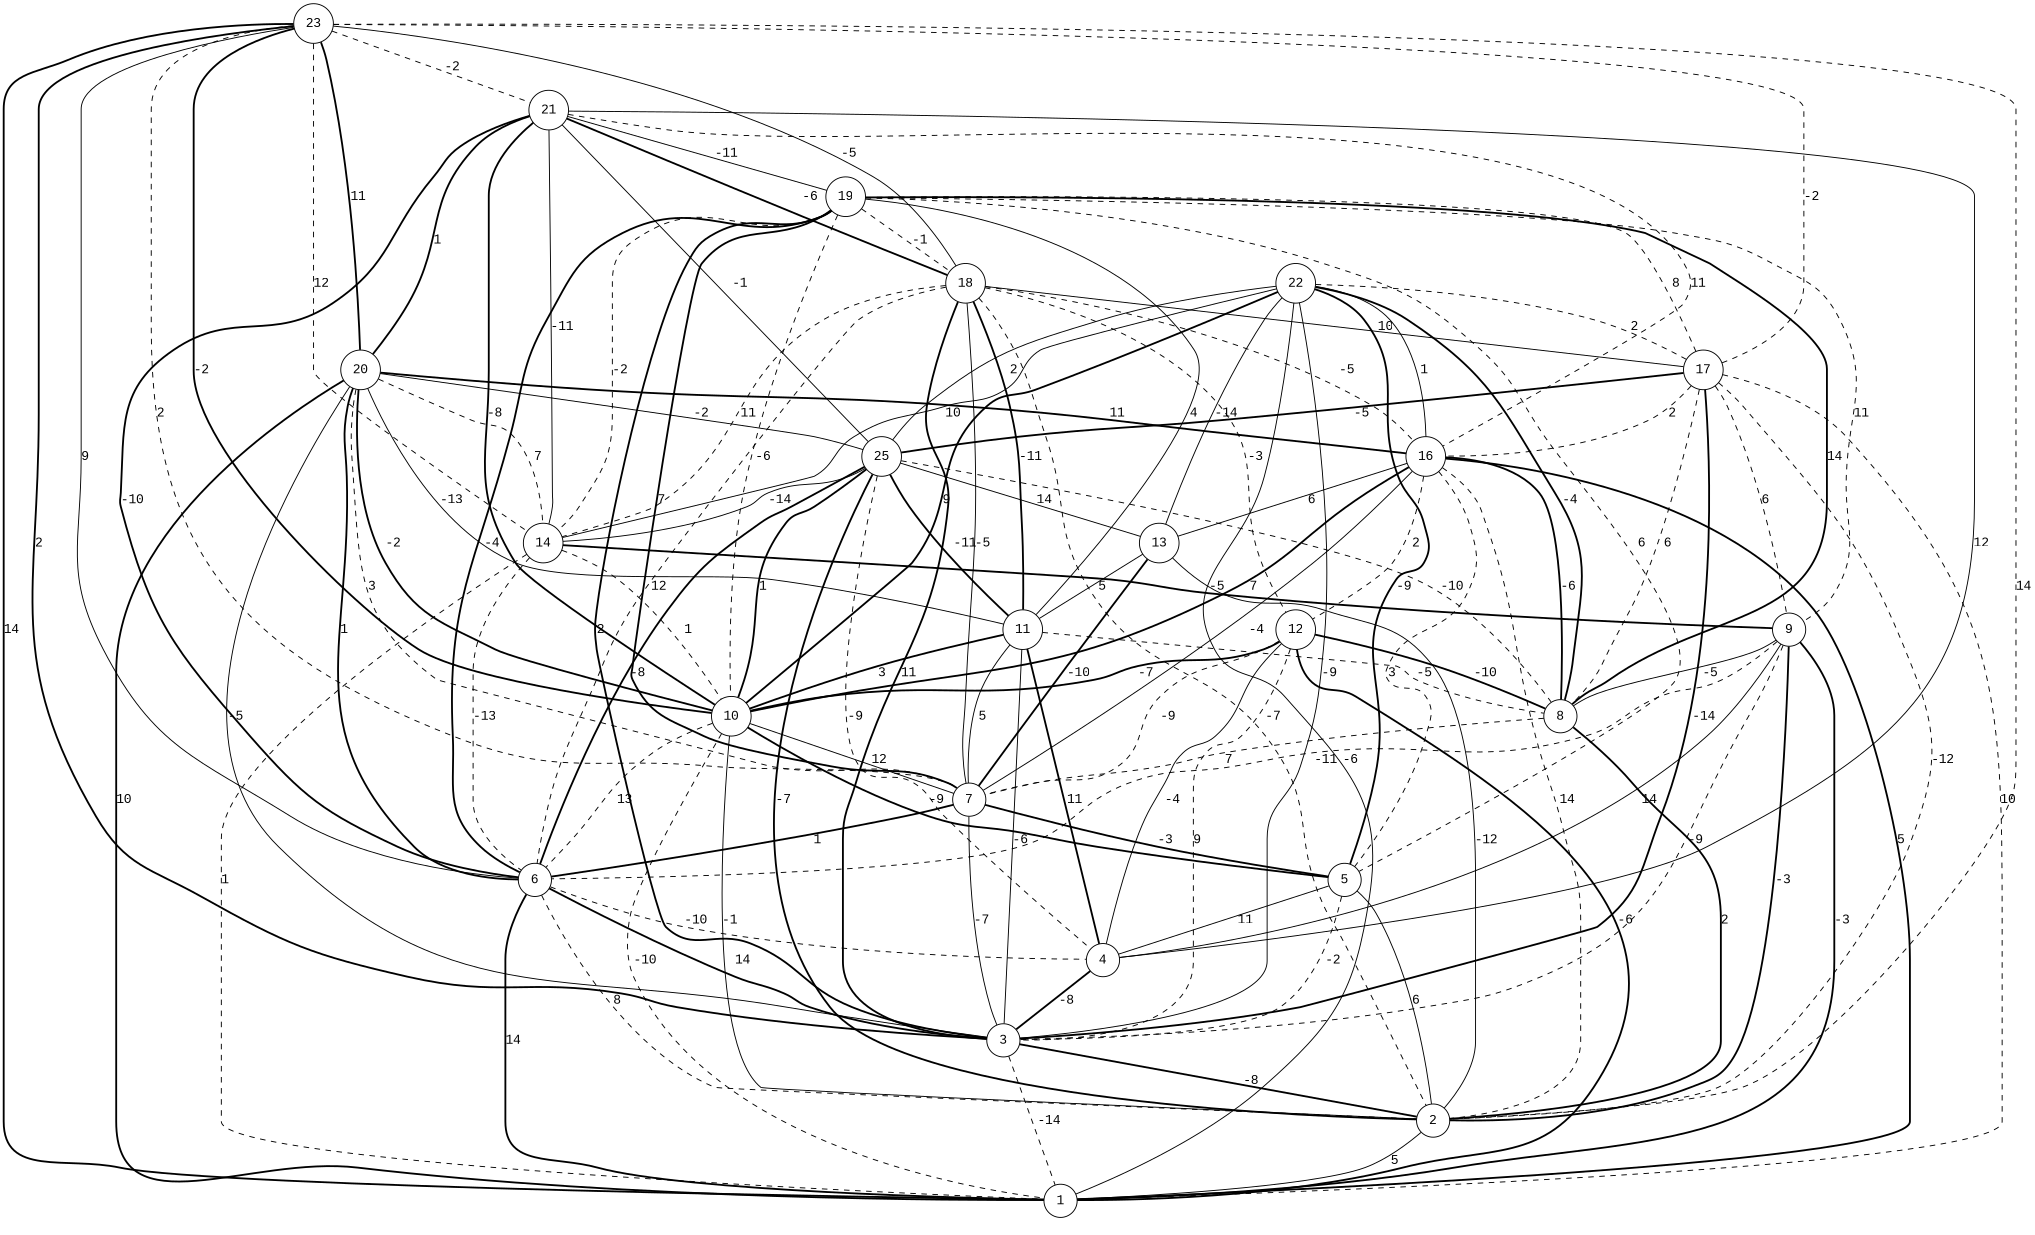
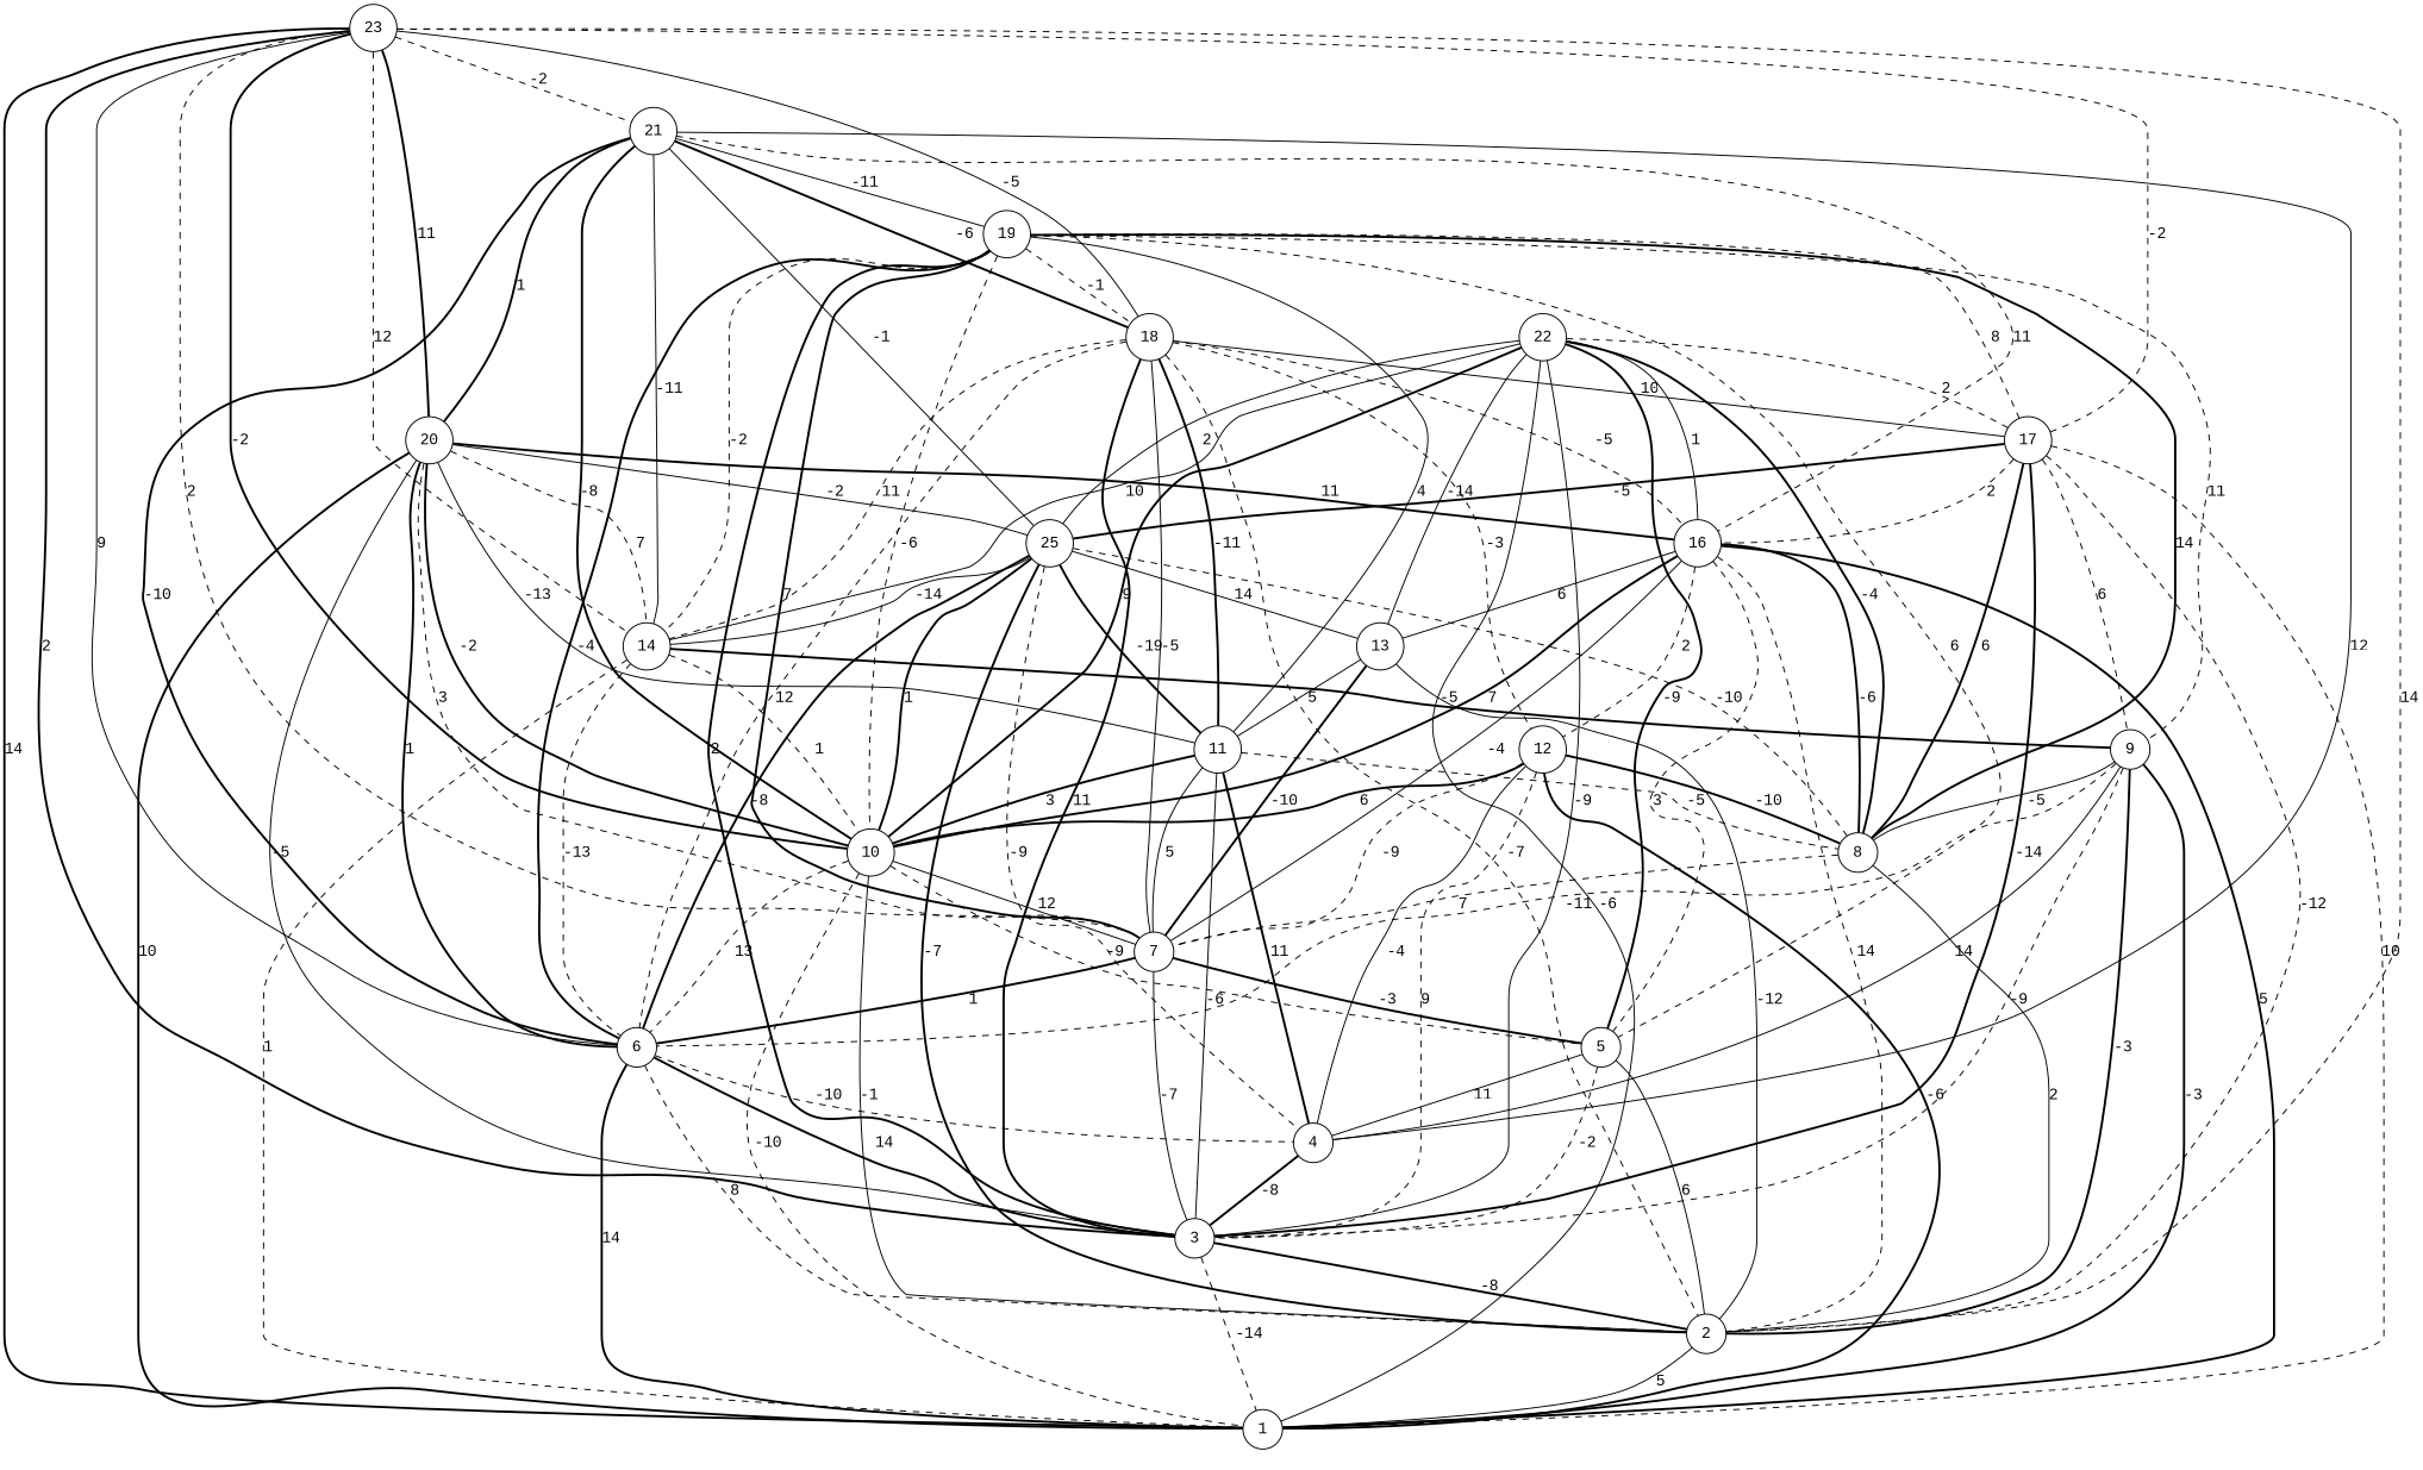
  graph {
    fontname="Liberation Mono"
    node [fontname="Liberation Mono" shape=circle]
    edge [fontname="Liberation Mono" style=bold]
    23
    1
    2
    3
    6
    7
    10
    14
    17
    18
    20
    21
    4
    5
    9
    n16 [label=25]
    16
    8
    11
    12
    19
    13
    22
    23 -- 1 [label=14]
    23 -- 2 [label=14 style=dashed]
    23 -- 3 [label=2]
    23 -- 6 [label=9 style=solid]
    23 -- 7 [label=2 style=dashed]
    23 -- 10 [label=-2]
    23 -- 14 [label=12 style=dashed]
    23 -- 17 [label=-2 style=dashed]
    23 -- 18 [label=-5 style=solid]
    23 -- 20 [label=11]
    23 -- 21 [label=-2 style=dashed]
    2 -- 1 [label=5 style=solid]
    3 -- 1 [label=-14 style=dashed]
    3 -- 2 [label=-8]
    6 -- 1 [label=14]
    6 -- 2 [label=8 style=dashed]
    6 -- 3 [label=14]
    6 -- 4 [label=-10 style=dashed]
    7 -- 3 [label=-7 style=solid]
    7 -- 6 [label=1]
    7 -- 5 [label=-3]
    10 -- 1 [label=-10 style=dashed]
    10 -- 2 [label=-1 style=solid]
    10 -- 6 [label=13 style=dashed]
    10 -- 7 [label=12 style=solid]
-   10 -- 5 [label=-9]
+   10 -- 5 [label=-9 style=dashed]
    14 -- 1 [label=1 style=dashed]
    14 -- 6 [label=-13 style=dashed]
    14 -- 10 [label=1 style=dashed]
    14 -- 9 [label=-5]
    17 -- 1 [label=10 style=dashed]
    17 -- 2 [label=-12 style=dashed]
    17 -- 3 [label=-14]
    17 -- 9 [label=6 style=dashed]
    17 -- n16 [label=-5]
    17 -- 16 [label=2 style=dashed]
-   17 -- 8 [label=6 style=dashed]
+   17 -- 8 [label=6]
    18 -- 2 [label=-7 style=dashed]
    18 -- 3 [label=11]
    18 -- 6 [label=12 style=dashed]
    18 -- 7 [label=-5 style=solid]
    18 -- 14 [label=11 style=dashed]
    18 -- 17 [label=10 style=solid]
    18 -- 16 [label=-5 style=dashed]
    18 -- 11 [label=-11]
    18 -- 12 [label=-3 style=dashed]
    20 -- 1 [label=10]
    20 -- 3 [label=-5 style=solid]
    20 -- 6 [label=1]
    20 -- 7 [label=3 style=dashed]
    20 -- 10 [label=-2]
    20 -- 14 [label=7 style=dashed]
    20 -- n16 [label=-2 style=solid]
    20 -- 16 [label=11]
    20 -- 11 [label=-13 style=solid]
    21 -- 6 [label=-10]
    21 -- 10 [label=-8]
    21 -- 14 [label=-11 style=solid]
    21 -- 18 [label=-6]
    21 -- 20 [label=1]
    21 -- 4 [label=12 style=solid]
    21 -- n16 [label=-1 style=solid]
    21 -- 16 [label=11 style=dashed]
    21 -- 19 [label=-11 style=solid]
    4 -- 3 [label=-8]
    5 -- 2 [label=6 style=solid]
    5 -- 3 [label=-2 style=dashed]
    5 -- 4 [label=11 style=solid]
    9 -- 1 [label=-3]
    9 -- 2 [label=-3]
    9 -- 3 [label=-9 style=dashed]
    9 -- 6 [label=-11 style=dashed]
    9 -- 4 [label=14 style=solid]
    9 -- 8 [label=-5 style=solid]
    n16 -- 2 [label=-7]
    n16 -- 6 [label=-8]
    n16 -- 10 [label=1]
    n16 -- 14 [label=-14 style=solid]
    n16 -- 4 [label=-9 style=dashed]
    n16 -- 8 [label=-10 style=dashed]
-   n16 -- 11 [label=-11]
+   n16 -- 11 [label=-19]
    n16 -- 13 [label=14 style=solid]
    16 -- 1 [label=5]
    16 -- 2 [label=14 style=dashed]
    16 -- 7 [label=-4 style=solid]
    16 -- 10 [label=7]
    16 -- 5 [label=3 style=dashed]
    16 -- 8 [label=-6]
    16 -- 12 [label=2 style=dashed]
    16 -- 13 [label=6 style=solid]
-   8 -- 2 [label=2]
+   8 -- 2 [label=2 style=solid]
    8 -- 7 [label=7 style=dashed]
    11 -- 3 [label=-6 style=solid]
    11 -- 7 [label=5 style=solid]
    11 -- 10 [label=3]
    11 -- 4 [label=11]
    11 -- 8 [label=-5 style=dashed]
    12 -- 1 [label=-6]
    12 -- 3 [label=9 style=dashed]
    12 -- 7 [label=-9 style=dashed]
-   12 -- 10 [label=-7]
+   12 -- 10 [label=6]
    12 -- 4 [label=-4 style=solid]
    12 -- 8 [label=-10]
    19 -- 3 [label=2]
    19 -- 6 [label=-4]
    19 -- 7 [label=7]
    19 -- 10 [label=-6 style=dashed]
    19 -- 14 [label=-2 style=dashed]
    19 -- 17 [label=8 style=dashed]
    19 -- 18 [label=-1 style=dashed]
    19 -- 5 [label=6 style=dashed]
    19 -- 9 [label=11 style=dashed]
    19 -- 8 [label=14]
    19 -- 11 [label=4 style=solid]
    13 -- 2 [label=-12 style=solid]
    13 -- 7 [label=-10]
    13 -- 11 [label=5 style=solid]
    22 -- 1 [label=-6 style=solid]
    22 -- 3 [label=-9 style=solid]
    22 -- 10 [label=9]
    22 -- 14 [label=10 style=solid]
    22 -- 17 [label=2 style=dashed]
    22 -- 5 [label=-9]
    22 -- n16 [label=2 style=solid]
    22 -- 16 [label=1 style=solid]
    22 -- 8 [label=-4]
    22 -- 13 [label=-14 style=solid]
  }
